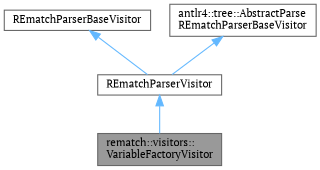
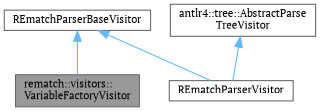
  digraph {
    fontname="PT Serif"
    node [color=gray40 fillcolor=white fontname="PT Serif" fontsize=10 shape=box style=filled]
    edge [color=steelblue1 dir=back fontname="PT Serif" fontsize=10 labelfontname=Helvetica labelfontsize=10 style=solid]
    n1 [fillcolor=grey60 fontcolor=black height=0.2 label="rematch::visitors::\lVariableFactoryVisitor" width=0.4]
    n2 [height=0.2 label=REmatchParserBaseVisitor width=0.4]
    n3 [height=0.2 label=REmatchParserVisitor width=0.4]
-   n4 [height=0.2 label="antlr4::tree::AbstractParse\lREmatchParserBaseVisitor" width=0.4]
-   n3 -> n1
+   n4 [height=0.2 label="antlr4::tree::AbstractParse\lTreeVisitor" width=0.4]
+   n2 -> n1
    n2 -> n3
    n4 -> n3
  }
